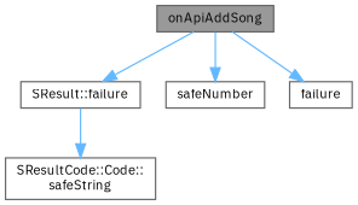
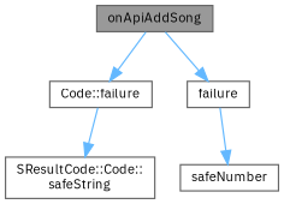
  digraph {
    fontname="IBM Plex Sans"
    rankdir=TB
    node [color=grey40 fillcolor=white fontname="IBM Plex Sans" fontsize=10 shape=box style=filled]
    edge [color=steelblue1 fontname="IBM Plex Sans" fontsize=10 labelfontname=Helvetica labelfontsize=10 style=solid]
    n1 [color=gray40 fillcolor=grey60 fontcolor=black height=0.2 label=onApiAddSong width=0.4]
-   n2 [height=0.2 label="SResult::failure" width=0.4]
+   n2 [height=0.2 label="Code::failure" width=0.4]
    n3 [height=0.2 label=safeNumber width=0.4]
    n4 [height=0.2 label=failure width=0.4]
    n5 [height=0.2 label="SResultCode::Code::\lsafeString" width=0.4]
    n1 -> n2
-   n1 -> n3
+   n4 -> n3
    n1 -> n4
    n2 -> n5
  }
